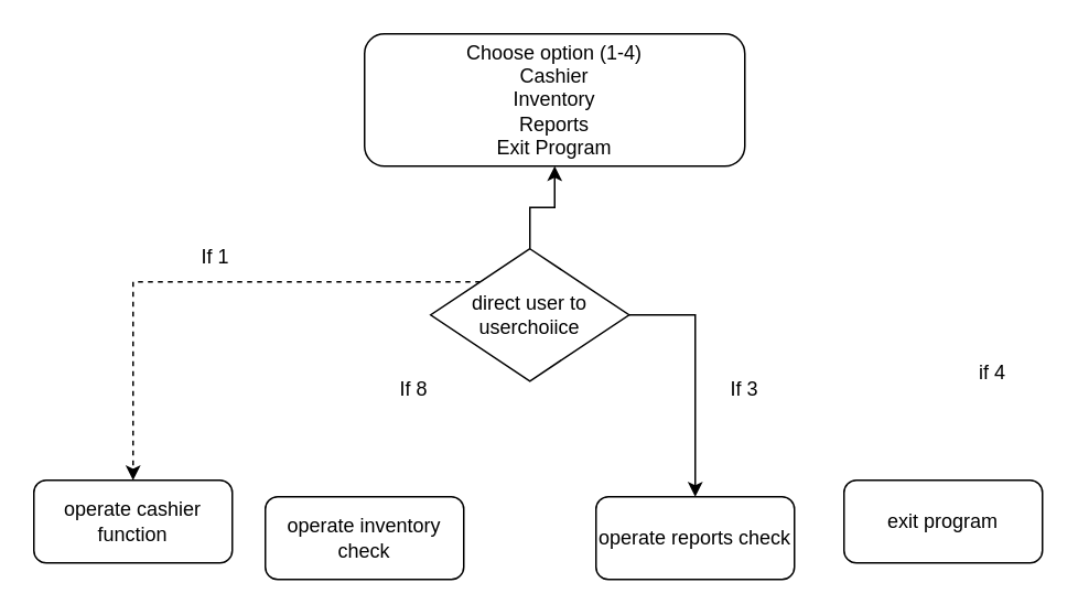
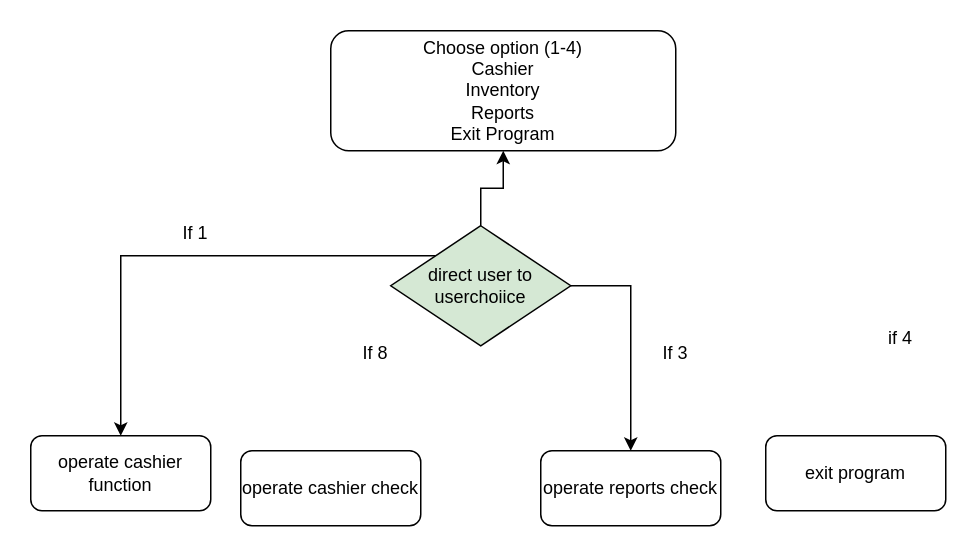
  <mxCell id="0" />
  <mxCell id="1" parent="0" />
  <mxCell id="2" value="&lt;div&gt;Choose option (1-4)&lt;/div&gt;&lt;div&gt;Cashier&lt;/div&gt;&lt;div&gt;Inventory&lt;/div&gt;&lt;div&gt;Reports&lt;/div&gt;&lt;div&gt;Exit Program&lt;/div&gt;" style="rounded=1;whiteSpace=wrap;html=1;" vertex="1" parent="1"><mxGeometry x="220" y="20" width="230" height="80" as="geometry" /></mxCell>
- <mxCell id="3" value="operate inventory check" style="rounded=1;whiteSpace=wrap;html=1;" vertex="1" parent="1"><mxGeometry x="160" y="300" width="120" height="50" as="geometry" /></mxCell>
+ <mxCell id="3" value="operate cashier check" style="rounded=1;whiteSpace=wrap;html=1;" vertex="1" parent="1"><mxGeometry x="160" y="300" width="120" height="50" as="geometry" /></mxCell>
  <mxCell id="4" style="edgeStyle=orthogonalEdgeStyle;rounded=0;orthogonalLoop=1;jettySize=auto;html=1;exitX=0.5;exitY=0;exitDx=0;exitDy=0;entryX=0.5;entryY=1;entryDx=0;entryDy=0;" edge="1" parent="1" source="7" target="2"><mxGeometry relative="1" as="geometry" /></mxCell>
  <mxCell id="5" style="edgeStyle=orthogonalEdgeStyle;rounded=0;orthogonalLoop=1;jettySize=auto;html=1;exitX=1;exitY=0.5;exitDx=0;exitDy=0;entryX=0.5;entryY=0;entryDx=0;entryDy=0;" edge="1" parent="1" source="7" target="8"><mxGeometry relative="1" as="geometry"><mxPoint x="420" y="290" as="targetPoint" /><Array as="points"><mxPoint x="420" y="190" /><mxPoint x="420" y="290" /></Array></mxGeometry></mxCell>
- <mxCell id="6" style="edgeStyle=orthogonalEdgeStyle;rounded=0;orthogonalLoop=1;jettySize=auto;html=1;exitX=0;exitY=0;exitDx=0;exitDy=0;entryX=0.5;entryY=0;entryDx=0;entryDy=0;dashed=1;" edge="1" parent="1" source="7" target="10"><mxGeometry relative="1" as="geometry"><mxPoint x="90" y="280" as="targetPoint" /></mxGeometry></mxCell>
- <mxCell id="7" value="direct user to userchoiice" style="rhombus;whiteSpace=wrap;html=1;" vertex="1" parent="1"><mxGeometry x="260" y="150" width="120" height="80" as="geometry" /></mxCell>
+ <mxCell id="6" style="edgeStyle=orthogonalEdgeStyle;rounded=0;orthogonalLoop=1;jettySize=auto;html=1;exitX=0;exitY=0;exitDx=0;exitDy=0;entryX=0.5;entryY=0;entryDx=0;entryDy=0;" edge="1" parent="1" source="7" target="10"><mxGeometry relative="1" as="geometry"><mxPoint x="90" y="280" as="targetPoint" /></mxGeometry></mxCell>
+ <mxCell id="7" value="direct user to userchoiice" style="rhombus;whiteSpace=wrap;html=1;fillColor=#d5e8d4;" vertex="1" parent="1"><mxGeometry x="260" y="150" width="120" height="80" as="geometry" /></mxCell>
  <mxCell id="8" value="operate reports check" style="rounded=1;whiteSpace=wrap;html=1;" vertex="1" parent="1"><mxGeometry x="360" y="300" width="120" height="50" as="geometry" /></mxCell>
  <mxCell id="9" value="exit program" style="rounded=1;whiteSpace=wrap;html=1;" vertex="1" parent="1"><mxGeometry x="510" y="290" width="120" height="50" as="geometry" /></mxCell>
  <mxCell id="10" value="operate cashier function" style="rounded=1;whiteSpace=wrap;html=1;" vertex="1" parent="1"><mxGeometry x="20" y="290" width="120" height="50" as="geometry" /></mxCell>
  <mxCell id="11" value="If 1" style="text;html=1;align=center;verticalAlign=middle;whiteSpace=wrap;rounded=0;" vertex="1" parent="1"><mxGeometry x="100" y="140" width="60" height="30" as="geometry" /></mxCell>
  <mxCell id="12" value="If 8" style="text;html=1;align=center;verticalAlign=middle;whiteSpace=wrap;rounded=0;" vertex="1" parent="1"><mxGeometry x="220" y="220" width="60" height="30" as="geometry" /></mxCell>
  <mxCell id="13" value="If 3" style="text;html=1;align=center;verticalAlign=middle;whiteSpace=wrap;rounded=0;" vertex="1" parent="1"><mxGeometry x="420" y="220" width="60" height="30" as="geometry" /></mxCell>
  <mxCell id="14" value="if 4" style="text;html=1;align=center;verticalAlign=middle;whiteSpace=wrap;rounded=0;" vertex="1" parent="1"><mxGeometry x="570" y="210" width="60" height="30" as="geometry" /></mxCell>
